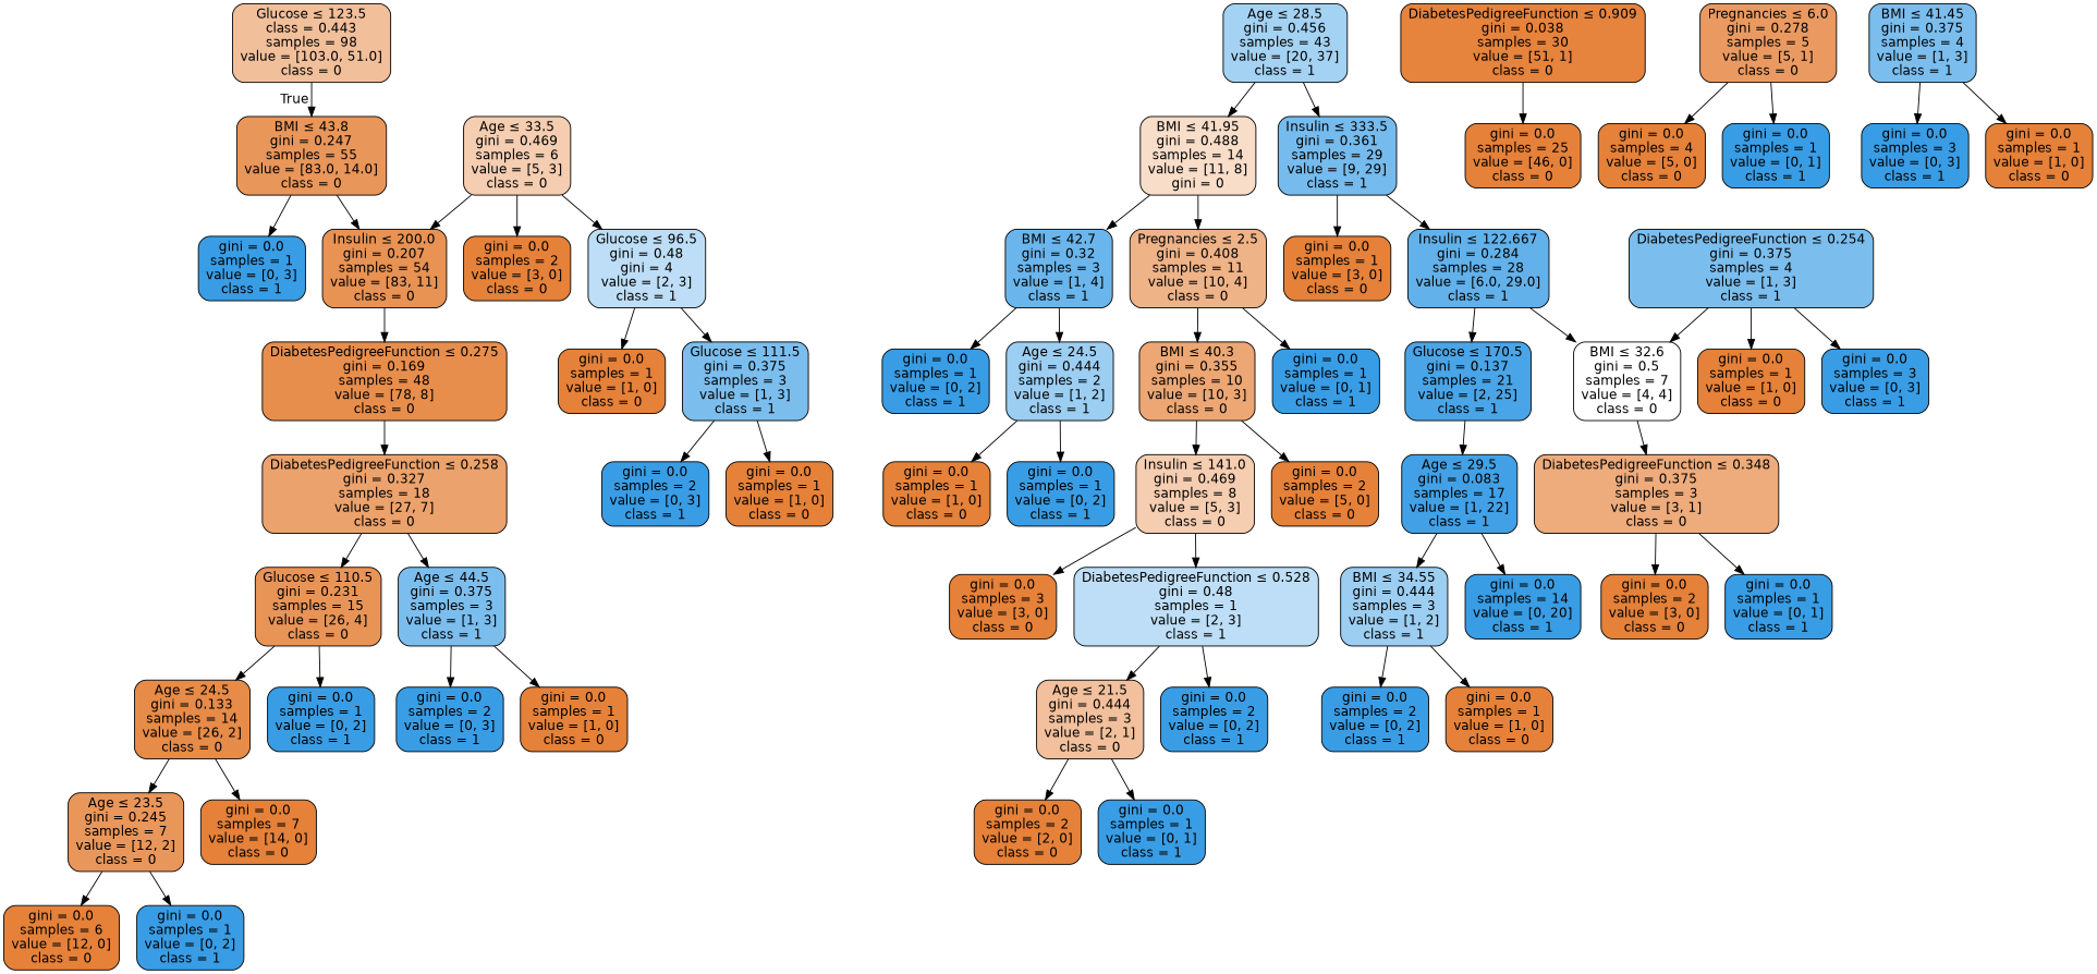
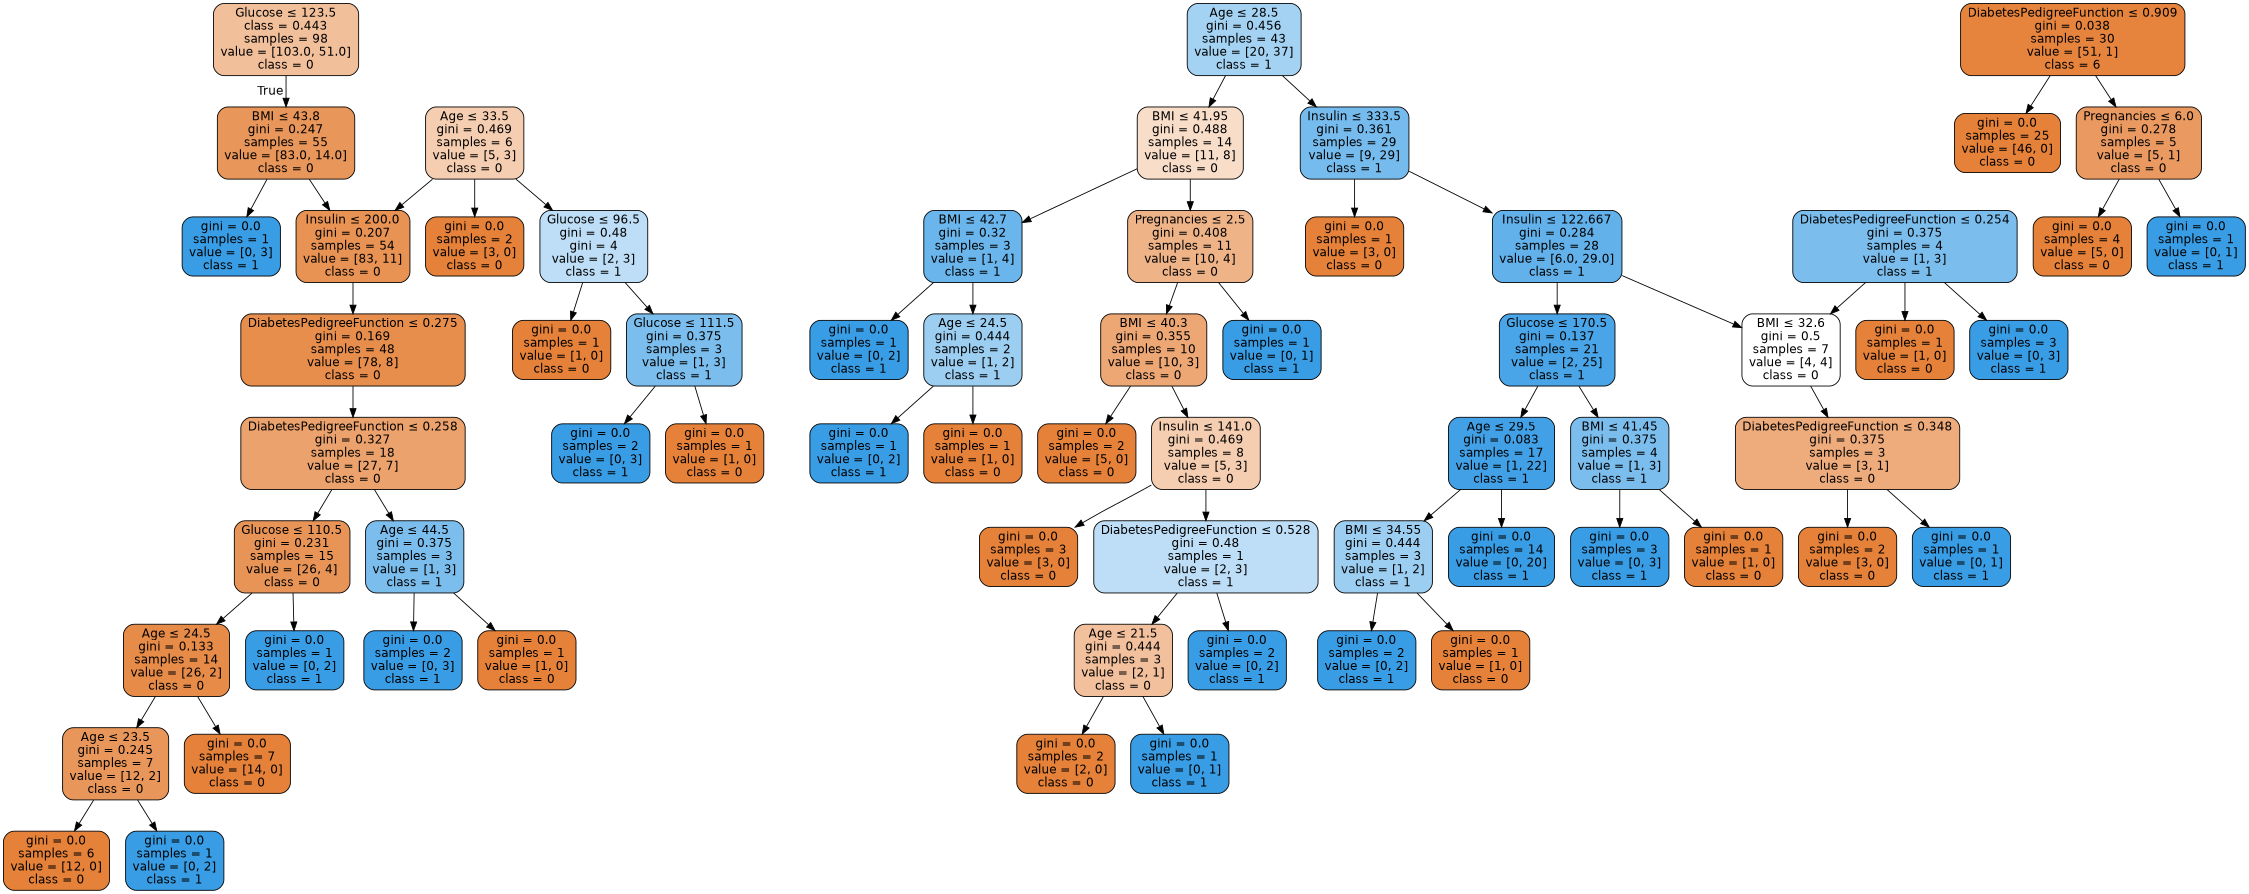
  digraph {
    node [color=black fillcolor="#e58139" fontname=helvetica shape=box style="filled, rounded"]
    edge [fontname=helvetica]
    n1 [fillcolor="#f2bf9b" label=<Glucose &le; 123.5<br/>class = 0.443<br/>samples = 98<br/>value = [103.0, 51.0]<br/>class = 0>]
    n2 [fillcolor="#e9965a" label=<BMI &le; 43.8<br/>gini = 0.247<br/>samples = 55<br/>value = [83.0, 14.0]<br/>class = 0>]
    n3 [fillcolor="#e89253" label=<Insulin &le; 200.0<br/>gini = 0.207<br/>samples = 54<br/>value = [83, 11]<br/>class = 0>]
    n4 [fillcolor="#399de5" label=<gini = 0.0<br/>samples = 1<br/>value = [0, 3]<br/>class = 1>]
    n5 [fillcolor="#a4d2f3" label=<Age &le; 28.5<br/>gini = 0.456<br/>samples = 43<br/>value = [20, 37]<br/>class = 1>]
-   n6 [fillcolor="#f8ddc9" label=<BMI &le; 41.95<br/>gini = 0.488<br/>samples = 14<br/>value = [11, 8]<br/>gini = 0>]
+   n6 [fillcolor="#f8ddc9" label=<BMI &le; 41.95<br/>gini = 0.488<br/>samples = 14<br/>value = [11, 8]<br/>class = 0>]
    n7 [fillcolor="#76bbed" label=<Insulin &le; 333.5<br/>gini = 0.361<br/>samples = 29<br/>value = [9, 29]<br/>class = 1>]
    n8 [fillcolor="#e88e4d" label=<DiabetesPedigreeFunction &le; 0.275<br/>gini = 0.169<br/>samples = 48<br/>value = [78, 8]<br/>class = 0>]
    n9 [fillcolor="#eca26c" label=<DiabetesPedigreeFunction &le; 0.258<br/>gini = 0.327<br/>samples = 18<br/>value = [27, 7]<br/>class = 0>]
    n10 [fillcolor="#f5cdb0" label=<Age &le; 33.5<br/>gini = 0.469<br/>samples = 6<br/>value = [5, 3]<br/>class = 0>]
    n11 [label=<gini = 0.0<br/>samples = 2<br/>value = [3, 0]<br/>class = 0>]
    n12 [fillcolor="#bddef6" label=<Glucose &le; 96.5<br/>gini = 0.48<br/>gini = 4<br/>value = [2, 3]<br/>class = 1>]
    n13 [fillcolor="#e99457" label=<Glucose &le; 110.5<br/>gini = 0.231<br/>samples = 15<br/>value = [26, 4]<br/>class = 0>]
    n14 [fillcolor="#7bbeee" label=<Age &le; 44.5<br/>gini = 0.375<br/>samples = 3<br/>value = [1, 3]<br/>class = 1>]
-   n15 [fillcolor="#e6833d" label=<DiabetesPedigreeFunction &le; 0.909<br/>gini = 0.038<br/>samples = 30<br/>value = [51, 1]<br/>class = 0>]
+   n15 [fillcolor="#e6833d" label=<DiabetesPedigreeFunction &le; 0.909<br/>gini = 0.038<br/>samples = 30<br/>value = [51, 1]<br/>class = 6>]
    n16 [label=<gini = 0.0<br/>samples = 25<br/>value = [46, 0]<br/>class = 0>]
    n17 [fillcolor="#ea9a61" label=<Pregnancies &le; 6.0<br/>gini = 0.278<br/>samples = 5<br/>value = [5, 1]<br/>class = 0>]
    n18 [fillcolor="#e78b48" label=<Age &le; 24.5<br/>gini = 0.133<br/>samples = 14<br/>value = [26, 2]<br/>class = 0>]
    n19 [fillcolor="#399de5" label=<gini = 0.0<br/>samples = 1<br/>value = [0, 2]<br/>class = 1>]
    n20 [fillcolor="#399de5" label=<gini = 0.0<br/>samples = 2<br/>value = [0, 3]<br/>class = 1>]
    n21 [label=<gini = 0.0<br/>samples = 1<br/>value = [1, 0]<br/>class = 0>]
    n22 [fillcolor="#e9965a" label=<Age &le; 23.5<br/>gini = 0.245<br/>samples = 7<br/>value = [12, 2]<br/>class = 0>]
    n23 [label=<gini = 0.0<br/>samples = 7<br/>value = [14, 0]<br/>class = 0>]
    n24 [label=<gini = 0.0<br/>samples = 6<br/>value = [12, 0]<br/>class = 0>]
    n25 [fillcolor="#399de5" label=<gini = 0.0<br/>samples = 1<br/>value = [0, 2]<br/>class = 1>]
    n26 [label=<gini = 0.0<br/>samples = 4<br/>value = [5, 0]<br/>class = 0>]
    n27 [fillcolor="#399de5" label=<gini = 0.0<br/>samples = 1<br/>value = [0, 1]<br/>class = 1>]
    n28 [label=<gini = 0.0<br/>samples = 1<br/>value = [1, 0]<br/>class = 0>]
    n29 [fillcolor="#7bbeee" label=<Glucose &le; 111.5<br/>gini = 0.375<br/>samples = 3<br/>value = [1, 3]<br/>class = 1>]
    n30 [fillcolor="#399de5" label=<gini = 0.0<br/>samples = 2<br/>value = [0, 3]<br/>class = 1>]
    n31 [label=<gini = 0.0<br/>samples = 1<br/>value = [1, 0]<br/>class = 0>]
    n32 [fillcolor="#efb388" label=<Pregnancies &le; 2.5<br/>gini = 0.408<br/>samples = 11<br/>value = [10, 4]<br/>class = 0>]
    n33 [fillcolor="#6ab6ec" label=<BMI &le; 42.7<br/>gini = 0.32<br/>samples = 3<br/>value = [1, 4]<br/>class = 1>]
    n34 [fillcolor="#62b1ea" label=<Insulin &le; 122.667<br/>gini = 0.284<br/>samples = 28<br/>value = [6.0, 29.0]<br/>class = 1>]
    n35 [label=<gini = 0.0<br/>samples = 1<br/>value = [3, 0]<br/>class = 0>]
    n36 [fillcolor="#eda774" label=<BMI &le; 40.3<br/>gini = 0.355<br/>samples = 10<br/>value = [10, 3]<br/>class = 0>]
    n37 [fillcolor="#399de5" label=<gini = 0.0<br/>samples = 1<br/>value = [0, 1]<br/>class = 1>]
    n38 [fillcolor="#399de5" label=<gini = 0.0<br/>samples = 1<br/>value = [0, 2]<br/>class = 1>]
    n39 [fillcolor="#9ccef2" label=<Age &le; 24.5<br/>gini = 0.444<br/>samples = 2<br/>value = [1, 2]<br/>class = 1>]
    n40 [fillcolor="#f5cdb0" label=<Insulin &le; 141.0<br/>gini = 0.469<br/>samples = 8<br/>value = [5, 3]<br/>class = 0>]
    n41 [label=<gini = 0.0<br/>samples = 2<br/>value = [5, 0]<br/>class = 0>]
    n42 [label=<gini = 0.0<br/>samples = 3<br/>value = [3, 0]<br/>class = 0>]
    n43 [fillcolor="#bddef6" label=<DiabetesPedigreeFunction &le; 0.528<br/>gini = 0.48<br/>samples = 1<br/>value = [2, 3]<br/>class = 1>]
    n44 [fillcolor="#f2c09c" label=<Age &le; 21.5<br/>gini = 0.444<br/>samples = 3<br/>value = [2, 1]<br/>class = 0>]
    n45 [fillcolor="#399de5" label=<gini = 0.0<br/>samples = 2<br/>value = [0, 2]<br/>class = 1>]
    n46 [label=<gini = 0.0<br/>samples = 2<br/>value = [2, 0]<br/>class = 0>]
    n47 [fillcolor="#399de5" label=<gini = 0.0<br/>samples = 1<br/>value = [0, 1]<br/>class = 1>]
    n48 [label=<gini = 0.0<br/>samples = 1<br/>value = [1, 0]<br/>class = 0>]
    n49 [fillcolor="#399de5" label=<gini = 0.0<br/>samples = 1<br/>value = [0, 2]<br/>class = 1>]
    n50 [fillcolor="#ffffff" label=<BMI &le; 32.6<br/>gini = 0.5<br/>samples = 7<br/>value = [4, 4]<br/>class = 0>]
    n51 [fillcolor="#49a5e7" label=<Glucose &le; 170.5<br/>gini = 0.137<br/>samples = 21<br/>value = [2, 25]<br/>class = 1>]
    n52 [fillcolor="#eeab7b" label=<DiabetesPedigreeFunction &le; 0.348<br/>gini = 0.375<br/>samples = 3<br/>value = [3, 1]<br/>class = 0>]
    n53 [fillcolor="#42a1e6" label=<Age &le; 29.5<br/>gini = 0.083<br/>samples = 17<br/>value = [1, 22]<br/>class = 1>]
    n54 [fillcolor="#7bbeee" label=<BMI &le; 41.45<br/>gini = 0.375<br/>samples = 4<br/>value = [1, 3]<br/>class = 1>]
    n55 [fillcolor="#7bbeee" label=<DiabetesPedigreeFunction &le; 0.254<br/>gini = 0.375<br/>samples = 4<br/>value = [1, 3]<br/>class = 1>]
    n56 [label=<gini = 0.0<br/>samples = 1<br/>value = [1, 0]<br/>class = 0>]
    n57 [fillcolor="#399de5" label=<gini = 0.0<br/>samples = 3<br/>value = [0, 3]<br/>class = 1>]
    n58 [label=<gini = 0.0<br/>samples = 2<br/>value = [3, 0]<br/>class = 0>]
    n59 [fillcolor="#399de5" label=<gini = 0.0<br/>samples = 1<br/>value = [0, 1]<br/>class = 1>]
    n60 [fillcolor="#9ccef2" label=<BMI &le; 34.55<br/>gini = 0.444<br/>samples = 3<br/>value = [1, 2]<br/>class = 1>]
    n61 [fillcolor="#399de5" label=<gini = 0.0<br/>samples = 14<br/>value = [0, 20]<br/>class = 1>]
    n62 [fillcolor="#399de5" label=<gini = 0.0<br/>samples = 3<br/>value = [0, 3]<br/>class = 1>]
    n63 [label=<gini = 0.0<br/>samples = 1<br/>value = [1, 0]<br/>class = 0>]
    n64 [fillcolor="#399de5" label=<gini = 0.0<br/>samples = 2<br/>value = [0, 2]<br/>class = 1>]
    n65 [label=<gini = 0.0<br/>samples = 1<br/>value = [1, 0]<br/>class = 0>]
    n1 -> n2 [headlabel=True labelangle=45 labeldistance=2.5]
    n2 -> n3
    n2 -> n4
    n3 -> n8
    n5 -> n6
    n5 -> n7
    n6 -> n32
    n6 -> n33
    n7 -> n34
    n7 -> n35
    n8 -> n9
    n9 -> n13
    n9 -> n14
    n10 -> n3
    n10 -> n11
    n10 -> n12
    n12 -> n28
    n12 -> n29
    n13 -> n18
    n13 -> n19
    n14 -> n20
    n14 -> n21
    n15 -> n16
+   n15 -> n17
    n17 -> n26
    n17 -> n27
    n18 -> n22
    n18 -> n23
    n22 -> n24
    n22 -> n25
    n29 -> n30
    n29 -> n31
    n32 -> n36
    n32 -> n37
    n33 -> n38
    n33 -> n39
    n34 -> n50
    n34 -> n51
    n36 -> n40
    n36 -> n41
    n39 -> n48
    n39 -> n49
    n40 -> n42
    n40 -> n43
    n43 -> n44
    n43 -> n45
    n44 -> n46
    n44 -> n47
    n50 -> n52
    n51 -> n53
+   n51 -> n54
    n52 -> n58
    n52 -> n59
    n53 -> n60
    n53 -> n61
    n54 -> n62
    n54 -> n63
    n55 -> n50
    n55 -> n56
    n55 -> n57
    n60 -> n64
    n60 -> n65
  }
